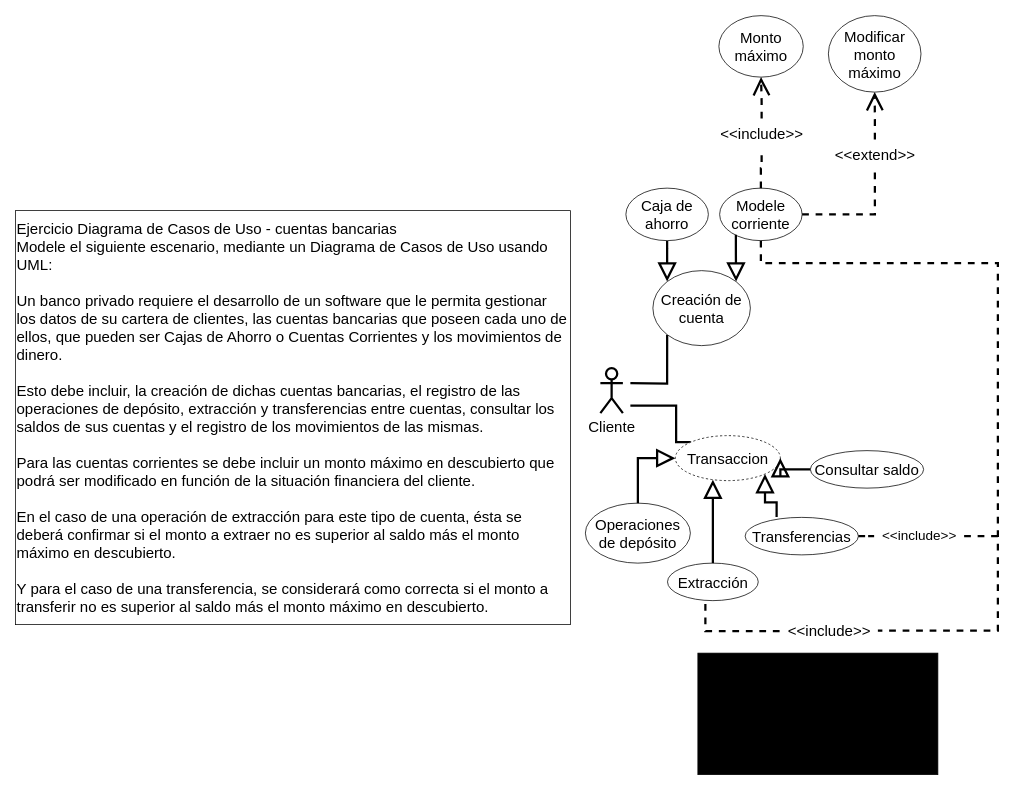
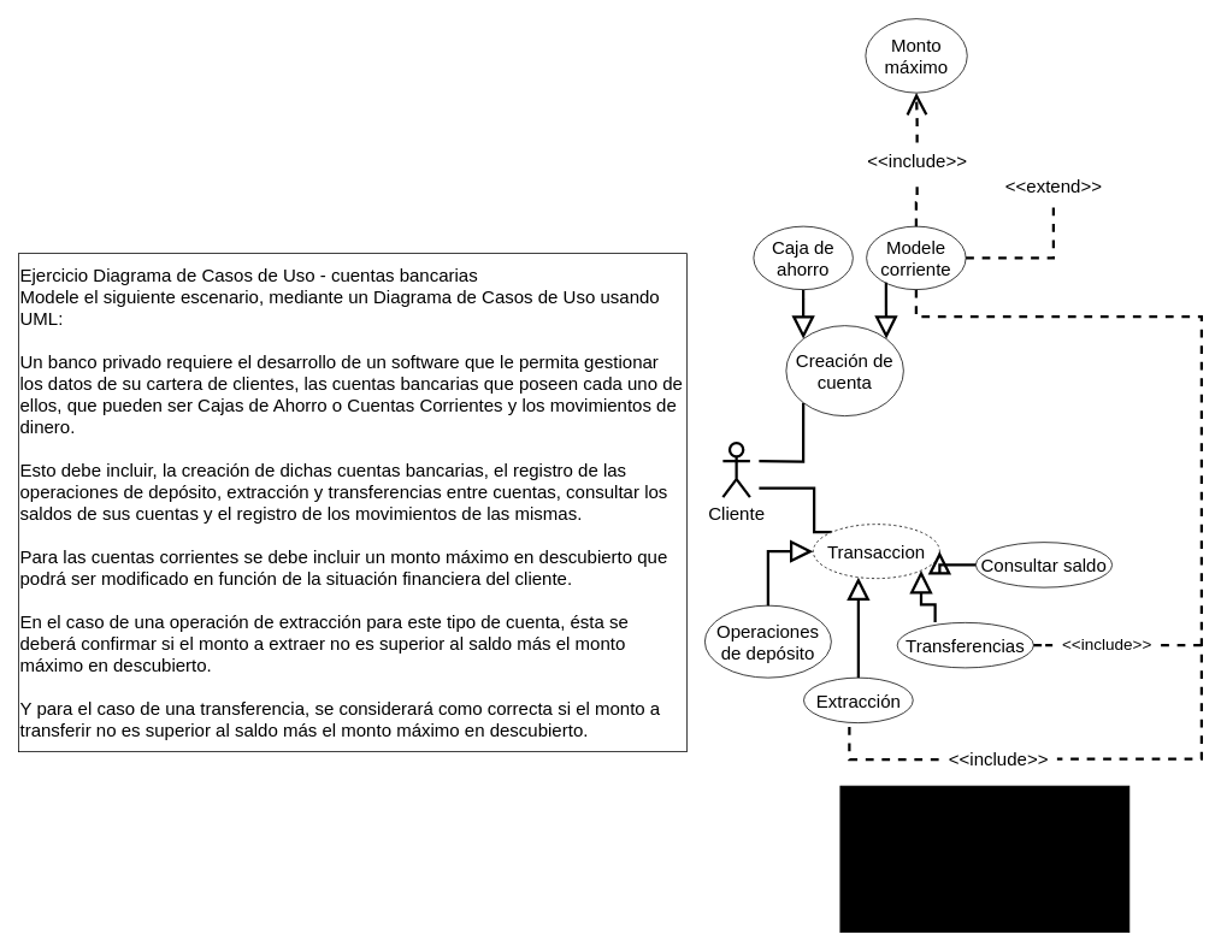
  <mxCell id="0" />
  <mxCell id="1" parent="0" />
  <mxCell id="2" value="Ejercicio Diagrama de Casos de Uso - cuentas bancarias&lt;br&gt;Modele el siguiente escenario, mediante un Diagrama de Casos de Uso usando UML:&lt;br&gt;&lt;br&gt;Un banco privado requiere el desarrollo de un software que le permita gestionar los datos de su cartera de clientes, las cuentas bancarias que poseen cada uno de ellos, que pueden ser Cajas de Ahorro o Cuentas Corrientes y los movimientos de dinero. &lt;br&gt;&lt;br&gt;Esto debe incluir, la creación de dichas cuentas bancarias, el registro de las operaciones de depósito, extracción y transferencias entre cuentas, consultar los saldos de sus cuentas y el registro de los movimientos de las mismas.&lt;br&gt;&lt;br&gt;Para las cuentas corrientes se debe incluir un monto máximo en descubierto que podrá ser modificado en función de la situación financiera del cliente.&lt;br&gt;&lt;br&gt;En el caso de una operación de extracción para este tipo de cuenta, ésta se deberá confirmar si el monto a extraer no es superior al saldo más el monto máximo en descubierto. &lt;br&gt;&lt;br&gt;Y para el caso de una transferencia, se considerará como correcta si el monto a transferir no es superior al saldo más el monto máximo en descubierto." style="rounded=0;whiteSpace=wrap;html=1;fontSize=20;align=left;" parent="1" vertex="1"><mxGeometry x="20" y="280" width="740" height="552" as="geometry" /></mxCell>
  <mxCell id="3" style="edgeStyle=orthogonalEdgeStyle;rounded=0;orthogonalLoop=1;jettySize=auto;html=1;entryX=0;entryY=1;entryDx=0;entryDy=0;endArrow=none;startFill=0;strokeWidth=3;" edge="1" parent="1" target="10"><mxGeometry relative="1" as="geometry"><mxPoint x="840" y="510" as="sourcePoint" /></mxGeometry></mxCell>
  <mxCell id="4" style="edgeStyle=orthogonalEdgeStyle;rounded=0;orthogonalLoop=1;jettySize=auto;html=1;entryX=0;entryY=0;entryDx=0;entryDy=0;endArrow=none;startFill=0;strokeWidth=3;" edge="1" parent="1" target="12"><mxGeometry relative="1" as="geometry"><mxPoint x="840" y="540" as="sourcePoint" /><Array as="points"><mxPoint x="901" y="540" /></Array></mxGeometry></mxCell>
  <mxCell id="5" value="Cliente" style="shape=umlActor;verticalLabelPosition=bottom;verticalAlign=top;html=1;outlineConnect=0;strokeWidth=3;fontSize=20;" vertex="1" parent="1"><mxGeometry x="800" y="490" width="30" height="60" as="geometry" /></mxCell>
  <mxCell id="6" style="edgeStyle=orthogonalEdgeStyle;rounded=0;orthogonalLoop=1;jettySize=auto;html=1;exitX=0.5;exitY=1;exitDx=0;exitDy=0;entryX=0;entryY=0;entryDx=0;entryDy=0;endArrow=block;endFill=0;strokeWidth=3;endSize=18;" edge="1" parent="1" source="7" target="10"><mxGeometry relative="1" as="geometry" /></mxCell>
  <mxCell id="7" value="Caja de ahorro" style="ellipse;whiteSpace=wrap;html=1;fontSize=20;" vertex="1" parent="1"><mxGeometry x="834" y="250" width="110" height="70" as="geometry" /></mxCell>
  <mxCell id="8" value="Modele corriente" style="ellipse;whiteSpace=wrap;html=1;fontSize=20;" vertex="1" parent="1"><mxGeometry x="959" y="250" width="110" height="70" as="geometry" /></mxCell>
  <mxCell id="9" value="Operaciones de depósito" style="ellipse;whiteSpace=wrap;html=1;fontSize=20;" vertex="1" parent="1"><mxGeometry x="780" y="670" width="140" height="80" as="geometry" /></mxCell>
  <mxCell id="10" value="Creación de cuenta" style="ellipse;whiteSpace=wrap;html=1;fontSize=20;" vertex="1" parent="1"><mxGeometry x="870" y="360" width="130" height="100" as="geometry" /></mxCell>
  <mxCell id="11" style="edgeStyle=orthogonalEdgeStyle;rounded=0;orthogonalLoop=1;jettySize=auto;html=1;exitX=0.197;exitY=0.888;exitDx=0;exitDy=0;entryX=1;entryY=0;entryDx=0;entryDy=0;endArrow=block;endFill=0;strokeWidth=3;endSize=18;exitPerimeter=0;" edge="1" parent="1" source="8" target="10"><mxGeometry relative="1" as="geometry"><mxPoint x="957" y="284" as="sourcePoint" /><mxPoint x="957" y="359" as="targetPoint" /></mxGeometry></mxCell>
  <mxCell id="12" value="Transaccion" style="ellipse;whiteSpace=wrap;html=1;fontSize=20;dashed=1;" vertex="1" parent="1"><mxGeometry x="900" y="580" width="140" height="60" as="geometry" /></mxCell>
  <mxCell id="13" value="Extracción" style="ellipse;whiteSpace=wrap;html=1;fontSize=20;" vertex="1" parent="1"><mxGeometry x="889.5" y="750" width="121" height="50" as="geometry" /></mxCell>
  <mxCell id="14" style="edgeStyle=orthogonalEdgeStyle;rounded=0;orthogonalLoop=1;jettySize=auto;html=1;exitX=1;exitY=0.5;exitDx=0;exitDy=0;endArrow=none;startFill=0;dashed=1;strokeWidth=3;" edge="1" parent="1" source="34"><mxGeometry relative="1" as="geometry"><mxPoint x="1330" y="714" as="targetPoint" /></mxGeometry></mxCell>
  <mxCell id="15" value="Transferencias" style="ellipse;whiteSpace=wrap;html=1;fontSize=20;" vertex="1" parent="1"><mxGeometry x="993" y="689" width="151" height="50" as="geometry" /></mxCell>
  <mxCell id="16" value="Consultar saldo" style="ellipse;whiteSpace=wrap;html=1;fontSize=20;" vertex="1" parent="1"><mxGeometry x="1080" y="600" width="151" height="50" as="geometry" /></mxCell>
  <mxCell id="17" style="edgeStyle=orthogonalEdgeStyle;rounded=0;orthogonalLoop=1;jettySize=auto;html=1;exitX=0.5;exitY=0;exitDx=0;exitDy=0;entryX=0;entryY=0.5;entryDx=0;entryDy=0;endArrow=block;endFill=0;strokeWidth=3;endSize=18;" edge="1" parent="1" source="9" target="12"><mxGeometry relative="1" as="geometry"><mxPoint x="850" y="350" as="sourcePoint" /><mxPoint x="850" y="425" as="targetPoint" /></mxGeometry></mxCell>
  <mxCell id="18" style="edgeStyle=orthogonalEdgeStyle;rounded=0;orthogonalLoop=1;jettySize=auto;html=1;exitX=0.5;exitY=0;exitDx=0;exitDy=0;endArrow=block;endFill=0;strokeWidth=3;endSize=18;" edge="1" parent="1" source="13" target="12"><mxGeometry relative="1" as="geometry"><mxPoint x="839" y="330" as="sourcePoint" /><mxPoint x="950" y="640" as="targetPoint" /><Array as="points"><mxPoint x="950" y="670" /><mxPoint x="950" y="670" /></Array></mxGeometry></mxCell>
  <mxCell id="19" style="edgeStyle=orthogonalEdgeStyle;rounded=0;orthogonalLoop=1;jettySize=auto;html=1;exitX=0.278;exitY=-0.01;exitDx=0;exitDy=0;endArrow=block;endFill=0;strokeWidth=3;endSize=18;entryX=1;entryY=1;entryDx=0;entryDy=0;exitPerimeter=0;" edge="1" parent="1" source="15" target="12"><mxGeometry relative="1" as="geometry"><mxPoint x="950" y="800" as="sourcePoint" /><mxPoint x="950" y="690" as="targetPoint" /></mxGeometry></mxCell>
  <mxCell id="20" style="edgeStyle=orthogonalEdgeStyle;rounded=0;orthogonalLoop=1;jettySize=auto;html=1;exitX=0;exitY=0.5;exitDx=0;exitDy=0;endArrow=block;endFill=0;strokeWidth=3;endSize=18;entryX=1;entryY=0.5;entryDx=0;entryDy=0;" edge="1" parent="1" source="16" target="12"><mxGeometry relative="1" as="geometry"><mxPoint x="991" y="725" as="sourcePoint" /><mxPoint x="990" y="660" as="targetPoint" /></mxGeometry></mxCell>
  <mxCell id="21" value="Monto máximo" style="ellipse;whiteSpace=wrap;html=1;fontSize=20;" vertex="1" parent="1"><mxGeometry x="958" y="20" width="112.5" height="82" as="geometry" /></mxCell>
  <mxCell id="22" style="edgeStyle=orthogonalEdgeStyle;rounded=0;orthogonalLoop=1;jettySize=auto;html=1;exitX=0.5;exitY=0;exitDx=0;exitDy=0;entryX=0.5;entryY=1;entryDx=0;entryDy=0;endArrow=open;endFill=0;strokeWidth=3;endSize=18;dashed=1;" edge="1" parent="1" source="24" target="21"><mxGeometry relative="1" as="geometry"><mxPoint x="980" y="340" as="sourcePoint" /><mxPoint x="980" y="423" as="targetPoint" /></mxGeometry></mxCell>
  <mxCell id="23" value="" style="edgeStyle=orthogonalEdgeStyle;rounded=0;orthogonalLoop=1;jettySize=auto;html=1;exitX=0.5;exitY=0;exitDx=0;exitDy=0;entryX=0.5;entryY=1;entryDx=0;entryDy=0;endArrow=none;endFill=0;strokeWidth=3;endSize=18;dashed=1;startFill=0;" edge="1" parent="1" source="8" target="24"><mxGeometry relative="1" as="geometry"><mxPoint x="1014" y="250" as="sourcePoint" /><mxPoint x="1014" y="162" as="targetPoint" /></mxGeometry></mxCell>
  <mxCell id="24" value="&amp;lt;&amp;lt;include&amp;gt;&amp;gt;" style="text;html=1;align=center;verticalAlign=middle;resizable=0;points=[];autosize=1;strokeColor=none;fillColor=none;fontSize=20;" vertex="1" parent="1"><mxGeometry x="950" y="157" width="130" height="40" as="geometry" /></mxCell>
- <mxCell id="25" value="Modificar monto máximo" style="ellipse;whiteSpace=wrap;html=1;fontSize=20;" vertex="1" parent="1"><mxGeometry x="1104" y="20" width="123.5" height="102" as="geometry" /></mxCell>
- <mxCell id="26" style="edgeStyle=orthogonalEdgeStyle;rounded=0;orthogonalLoop=1;jettySize=auto;html=1;exitX=0.5;exitY=0;exitDx=0;exitDy=0;entryX=0.5;entryY=1;entryDx=0;entryDy=0;endArrow=open;endFill=0;strokeWidth=3;endSize=18;dashed=1;" edge="1" parent="1" source="28" target="25"><mxGeometry relative="1" as="geometry"><mxPoint x="1131" y="368" as="sourcePoint" /><mxPoint x="1166" y="130" as="targetPoint" /></mxGeometry></mxCell>
  <mxCell id="27" value="" style="edgeStyle=orthogonalEdgeStyle;rounded=0;orthogonalLoop=1;jettySize=auto;html=1;exitX=1;exitY=0.5;exitDx=0;exitDy=0;entryX=0.5;entryY=1;entryDx=0;entryDy=0;endArrow=none;endFill=0;strokeWidth=3;endSize=18;dashed=1;startFill=0;" edge="1" parent="1" target="28" source="8"><mxGeometry relative="1" as="geometry"><mxPoint x="1079.5" y="285" as="sourcePoint" /><mxPoint x="1165" y="190" as="targetPoint" /></mxGeometry></mxCell>
  <mxCell id="28" value="&amp;lt;&amp;lt;extend&amp;gt;&amp;gt;" style="text;html=1;align=center;verticalAlign=middle;resizable=0;points=[];autosize=1;strokeColor=none;fillColor=none;fontSize=20;" vertex="1" parent="1"><mxGeometry x="1101" y="185" width="130" height="40" as="geometry" /></mxCell>
  <mxCell id="29" value="Si se va a realizar una extraccion debo verificar si la cuenta es Cuenta Corriente, para chequear el monto. debo incluir el caso de uso." style="rounded=0;whiteSpace=wrap;html=1;fontSize=20;align=left;fillColor=#000000;gradientColor=light-dark(#ea6b66, #ff0800);strokeColor=#000000;" vertex="1" parent="1"><mxGeometry x="930" y="870" width="320" height="162" as="geometry" /></mxCell>
  <mxCell id="30" style="edgeStyle=orthogonalEdgeStyle;rounded=0;orthogonalLoop=1;jettySize=auto;html=1;exitX=-0.008;exitY=0.518;exitDx=0;exitDy=0;endArrow=none;endFill=0;strokeWidth=3;endSize=18;startFill=0;exitPerimeter=0;dashed=1;" edge="1" parent="1" source="32"><mxGeometry relative="1" as="geometry"><mxPoint x="940" y="820" as="sourcePoint" /><mxPoint x="940" y="800" as="targetPoint" /><Array as="points"><mxPoint x="940" y="841" /></Array></mxGeometry></mxCell>
  <mxCell id="31" value="" style="edgeStyle=orthogonalEdgeStyle;rounded=0;orthogonalLoop=1;jettySize=auto;html=1;exitX=0.5;exitY=1;exitDx=0;exitDy=0;endArrow=none;endFill=0;strokeWidth=3;endSize=18;startFill=0;dashed=1;" edge="1" parent="1" source="8" target="32"><mxGeometry relative="1" as="geometry"><mxPoint x="1014" y="320" as="sourcePoint" /><mxPoint x="940" y="800" as="targetPoint" /><Array as="points"><mxPoint x="1014" y="350" /><mxPoint x="1330" y="350" /><mxPoint x="1330" y="840" /></Array></mxGeometry></mxCell>
  <mxCell id="32" value="&amp;lt;&amp;lt;include&amp;gt;&amp;gt;" style="text;html=1;align=center;verticalAlign=middle;resizable=0;points=[];autosize=1;strokeColor=none;fillColor=none;fontSize=20;" vertex="1" parent="1"><mxGeometry x="1040" y="820" width="130" height="40" as="geometry" /></mxCell>
  <mxCell id="33" value="" style="edgeStyle=orthogonalEdgeStyle;rounded=0;orthogonalLoop=1;jettySize=auto;html=1;exitX=1;exitY=0.5;exitDx=0;exitDy=0;endArrow=none;startFill=0;dashed=1;strokeWidth=3;" edge="1" parent="1" source="15" target="34"><mxGeometry relative="1" as="geometry"><mxPoint x="1330" y="714" as="targetPoint" /><mxPoint x="1129" y="714" as="sourcePoint" /></mxGeometry></mxCell>
  <mxCell id="34" value="&amp;lt;&amp;lt;include&amp;gt;&amp;gt;" style="text;html=1;align=center;verticalAlign=middle;resizable=0;points=[];autosize=1;strokeColor=none;fillColor=none;fontSize=18;" vertex="1" parent="1"><mxGeometry x="1165" y="694" width="120" height="40" as="geometry" /></mxCell>
